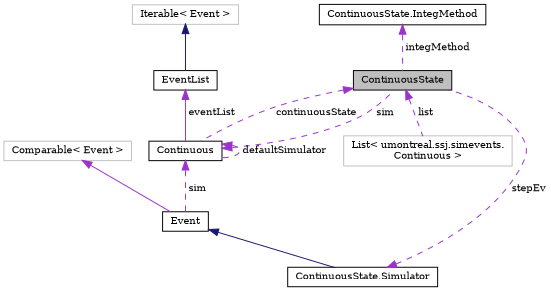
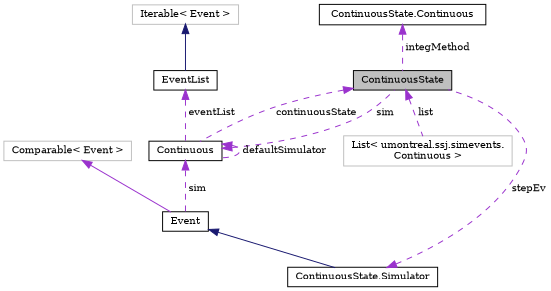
  digraph {
    fontname="DejaVu Serif"
    rankdir=TB
    node [color=black fontname="DejaVu Serif" fontsize=10 shape=record]
    edge [color=darkorchid3 dir=back fontname="DejaVu Serif" fontsize=10 labelfontname=Helvetica labelfontsize=10 style=dashed]
    n1 [fillcolor=grey75 fontcolor=black height=0.2 label=ContinuousState style=filled width=0.4]
    n2 [height=0.2 label=Continuous width=0.4]
    n3 [color=grey75 height=0.2 label="List\< umontreal.ssj.simevents.\lContinuous \>" width=0.4]
    n4 [height=0.2 label=Event width=0.4]
    n5 [height=0.2 label="ContinuousState.Simulator" width=0.4]
    n6 [height=0.2 label=EventList width=0.4]
    n7 [color=grey75 height=0.2 label="Iterable\< Event \>" width=0.4]
-   n8 [height=0.2 label="ContinuousState.IntegMethod" width=0.4]
+   n8 [height=0.2 label="ContinuousState.Continuous" width=0.4]
    n9 [color=grey75 height=0.2 label="Comparable\< Event \>" width=0.4]
    n1 -> n2 [label=" continuousState"]
    n1 -> n3 [label=" list"]
    n2 -> n1 [label=" sim"]
    n2 -> n2 [label=" defaultSimulator"]
    n2 -> n4 [label=" sim"]
    n4 -> n5 [color=midnightblue style=solid]
    n5 -> n1 [label=" stepEv"]
-   n6 -> n2 [label=" eventList" style=solid]
+   n6 -> n2 [label=" eventList"]
    n7 -> n6 [color=midnightblue style=solid]
    n8 -> n1 [label=" integMethod"]
    n9 -> n4 [style=solid]
  }
